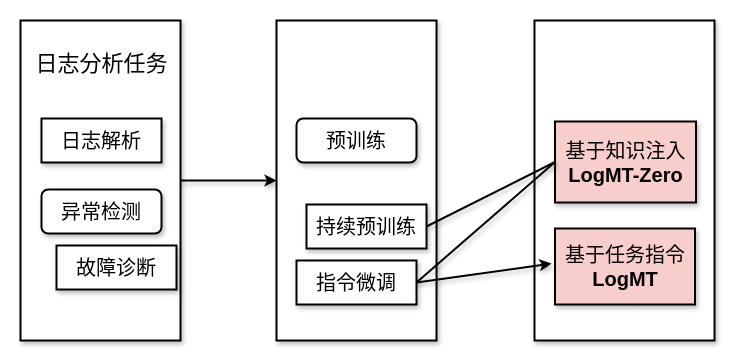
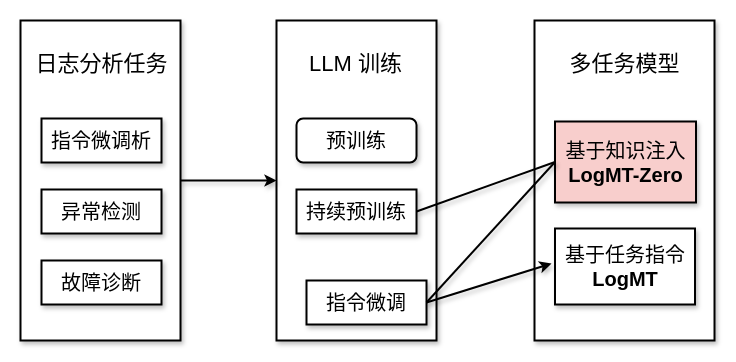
  <mxCell id="0" />
  <mxCell id="1" parent="0" />
  <mxCell id="2" value="" style="rounded=0;whiteSpace=wrap;html=1;strokeWidth=2;shadow=1;arcSize=8;fontFamily=Helvetica;labelBorderColor=none;textShadow=0;" vertex="1" parent="1"><mxGeometry x="20" y="20" width="160" height="320" as="geometry" /></mxCell>
  <mxCell id="3" value="&lt;font style=&quot;font-size: 22px;&quot;&gt;日志分析任务&lt;/font&gt;" style="text;html=1;align=center;verticalAlign=middle;whiteSpace=wrap;rounded=0;shadow=1;strokeWidth=2;fontFamily=Helvetica;labelBorderColor=none;textShadow=0;" vertex="1" parent="1"><mxGeometry x="20.5" y="49" width="161" height="30" as="geometry" /></mxCell>
- <mxCell id="4" value="&lt;font style=&quot;font-size: 20px;&quot;&gt;&lt;font style=&quot;&quot;&gt;日志解&lt;/font&gt;&lt;font style=&quot;&quot;&gt;析&lt;/font&gt;&lt;/font&gt;" style="rounded=0;whiteSpace=wrap;html=1;strokeWidth=2;shadow=1;fontFamily=Helvetica;labelBorderColor=none;textShadow=0;" vertex="1" parent="1"><mxGeometry x="41" y="118" width="120" height="44" as="geometry" /></mxCell>
- <mxCell id="5" value="&lt;font style=&quot;font-size: 20px;&quot;&gt;异常检测&lt;/font&gt;" style="whiteSpace=wrap;html=1;strokeWidth=2;shadow=1;fontFamily=Helvetica;labelBorderColor=none;textShadow=0;rounded=1;" vertex="1" parent="1"><mxGeometry x="41" y="189" width="120" height="44" as="geometry" /></mxCell>
- <mxCell id="6" value="&lt;font style=&quot;font-size: 20px;&quot;&gt;故障诊断&lt;/font&gt;" style="rounded=0;whiteSpace=wrap;html=1;strokeWidth=2;shadow=1;fontFamily=Helvetica;labelBorderColor=none;textShadow=0;" vertex="1" parent="1"><mxGeometry x="56" y="245" width="120" height="44" as="geometry" /></mxCell>
+ <mxCell id="4" value="&lt;font style=&quot;font-size: 20px;&quot;&gt;&lt;font style=&quot;&quot;&gt;指令微调&lt;/font&gt;&lt;font style=&quot;&quot;&gt;析&lt;/font&gt;&lt;/font&gt;" style="rounded=0;whiteSpace=wrap;html=1;strokeWidth=2;shadow=1;fontFamily=Helvetica;labelBorderColor=none;textShadow=0;" vertex="1" parent="1"><mxGeometry x="41" y="118" width="120" height="44" as="geometry" /></mxCell>
+ <mxCell id="5" value="&lt;font style=&quot;font-size: 20px;&quot;&gt;异常检测&lt;/font&gt;" style="rounded=0;whiteSpace=wrap;html=1;strokeWidth=2;shadow=1;fontFamily=Helvetica;labelBorderColor=none;textShadow=0;" vertex="1" parent="1"><mxGeometry x="41" y="189" width="120" height="44" as="geometry" /></mxCell>
+ <mxCell id="6" value="&lt;font style=&quot;font-size: 20px;&quot;&gt;故障诊断&lt;/font&gt;" style="rounded=0;whiteSpace=wrap;html=1;strokeWidth=2;shadow=1;fontFamily=Helvetica;labelBorderColor=none;textShadow=0;" vertex="1" parent="1"><mxGeometry x="41" y="260" width="120" height="44" as="geometry" /></mxCell>
  <mxCell id="7" value="" style="rounded=0;whiteSpace=wrap;html=1;strokeWidth=2;shadow=1;arcSize=8;fontFamily=Helvetica;labelBorderColor=none;textShadow=0;" vertex="1" parent="1"><mxGeometry x="276" y="20" width="160" height="320" as="geometry" /></mxCell>
+ <mxCell id="8" value="&lt;font style=&quot;font-size: 22px;&quot;&gt;LLM 训练&lt;/font&gt;" style="text;html=1;align=center;verticalAlign=middle;whiteSpace=wrap;rounded=0;shadow=1;strokeWidth=2;fontFamily=Helvetica;labelBorderColor=none;textShadow=0;" vertex="1" parent="1"><mxGeometry x="275" y="49" width="161" height="30" as="geometry" /></mxCell>
  <mxCell id="9" value="&lt;font style=&quot;font-size: 20px;&quot;&gt;预训练&lt;/font&gt;" style="whiteSpace=wrap;html=1;strokeWidth=2;shadow=1;fontFamily=Helvetica;labelBorderColor=none;textShadow=0;rounded=1;" vertex="1" parent="1"><mxGeometry x="296" y="118" width="120" height="44" as="geometry" /></mxCell>
- <mxCell id="10" value="&lt;font style=&quot;font-size: 20px;&quot;&gt;持续预训练&lt;/font&gt;" style="rounded=0;whiteSpace=wrap;html=1;strokeWidth=2;shadow=1;fontFamily=Helvetica;labelBorderColor=none;textShadow=0;" vertex="1" parent="1"><mxGeometry x="306" y="204" width="120" height="44" as="geometry" /></mxCell>
- <mxCell id="11" value="&lt;font style=&quot;font-size: 20px;&quot;&gt;指令微调&lt;/font&gt;" style="rounded=0;whiteSpace=wrap;html=1;strokeWidth=2;shadow=1;fontFamily=Helvetica;labelBorderColor=none;textShadow=0;" vertex="1" parent="1"><mxGeometry x="296" y="260" width="120" height="44" as="geometry" /></mxCell>
+ <mxCell id="10" value="&lt;font style=&quot;font-size: 20px;&quot;&gt;持续预训练&lt;/font&gt;" style="rounded=0;whiteSpace=wrap;html=1;strokeWidth=2;shadow=1;fontFamily=Helvetica;labelBorderColor=none;textShadow=0;" vertex="1" parent="1"><mxGeometry x="296" y="189" width="120" height="44" as="geometry" /></mxCell>
+ <mxCell id="11" value="&lt;font style=&quot;font-size: 20px;&quot;&gt;指令微调&lt;/font&gt;" style="rounded=0;whiteSpace=wrap;html=1;strokeWidth=2;shadow=1;fontFamily=Helvetica;labelBorderColor=none;textShadow=0;" vertex="1" parent="1"><mxGeometry x="306" y="280" width="120" height="44" as="geometry" /></mxCell>
  <mxCell id="12" value="" style="rounded=0;whiteSpace=wrap;html=1;strokeWidth=2;shadow=1;arcSize=8;fontFamily=Helvetica;labelBorderColor=none;textShadow=0;" vertex="1" parent="1"><mxGeometry x="534" y="20" width="180" height="320" as="geometry" /></mxCell>
- <mxCell id="14" value="&lt;div&gt;&lt;span style=&quot;font-size: 20px;&quot;&gt;基于任务指令&lt;/span&gt;&lt;/div&gt;&lt;div&gt;&lt;b style=&quot;&quot;&gt;&lt;font style=&quot;font-size: 20px;&quot;&gt;LogMT&lt;/font&gt;&lt;/b&gt;&lt;/div&gt;" style="rounded=0;whiteSpace=wrap;html=1;strokeWidth=2;shadow=1;fontFamily=Helvetica;labelBorderColor=none;textShadow=0;fillColor=#f8cecc;" vertex="1" parent="1"><mxGeometry x="554.5" y="228" width="140" height="76" as="geometry" /></mxCell>
+ <mxCell id="13" value="&lt;font style=&quot;font-size: 22px;&quot;&gt;多任务模型&lt;/font&gt;" style="text;html=1;align=center;verticalAlign=middle;whiteSpace=wrap;rounded=0;shadow=1;strokeWidth=2;fontFamily=Helvetica;labelBorderColor=none;textShadow=0;" vertex="1" parent="1"><mxGeometry x="543.5" y="49" width="161" height="30" as="geometry" /></mxCell>
+ <mxCell id="14" value="&lt;div&gt;&lt;span style=&quot;font-size: 20px;&quot;&gt;基于任务指令&lt;/span&gt;&lt;/div&gt;&lt;div&gt;&lt;b style=&quot;&quot;&gt;&lt;font style=&quot;font-size: 20px;&quot;&gt;LogMT&lt;/font&gt;&lt;/b&gt;&lt;/div&gt;" style="rounded=0;whiteSpace=wrap;html=1;strokeWidth=2;shadow=1;fontFamily=Helvetica;labelBorderColor=none;textShadow=0;" vertex="1" parent="1"><mxGeometry x="554.5" y="228" width="140" height="76" as="geometry" /></mxCell>
  <mxCell id="15" value="&lt;div&gt;&lt;font style=&quot;font-size: 20px;&quot;&gt;基于知识注入&lt;br&gt;&lt;/font&gt;&lt;div&gt;&lt;div&gt;&lt;b style=&quot;&quot;&gt;&lt;font style=&quot;font-size: 20px;&quot;&gt;LogMT-Zero&lt;/font&gt;&lt;/b&gt;&lt;/div&gt;&lt;/div&gt;&lt;/div&gt;" style="rounded=0;whiteSpace=wrap;html=1;strokeWidth=2;shadow=1;fontFamily=Helvetica;labelBorderColor=none;textShadow=0;fillColor=#f8cecc;" vertex="1" parent="1"><mxGeometry x="554.5" y="121" width="141" height="81" as="geometry" /></mxCell>
  <mxCell id="16" value="" style="endArrow=classic;html=1;rounded=0;strokeWidth=2;exitX=1;exitY=0.5;exitDx=0;exitDy=0;entryX=0;entryY=0.5;entryDx=0;entryDy=0;fontFamily=Helvetica;labelBorderColor=none;textShadow=0;shadow=1;" edge="1" parent="1" source="2" target="7"><mxGeometry width="50" height="50" relative="1" as="geometry"><mxPoint x="337" y="381" as="sourcePoint" /><mxPoint x="406" y="381" as="targetPoint" /></mxGeometry></mxCell>
  <mxCell id="17" value="" style="endArrow=none;html=1;rounded=0;strokeWidth=2;exitX=1;exitY=0.5;exitDx=0;exitDy=0;entryX=0;entryY=0.5;entryDx=0;entryDy=0;fontFamily=Helvetica;labelBorderColor=none;textShadow=0;shadow=1;" edge="1" parent="1" source="11" target="15"><mxGeometry width="50" height="50" relative="1" as="geometry"><mxPoint x="462.25" y="154" as="sourcePoint" /><mxPoint x="558.25" y="154" as="targetPoint" /></mxGeometry></mxCell>
  <mxCell id="18" value="" style="endArrow=none;html=1;rounded=0;strokeWidth=2;exitX=1;exitY=0.5;exitDx=0;exitDy=0;entryX=0;entryY=0.5;entryDx=0;entryDy=0;fontFamily=Helvetica;labelBorderColor=none;textShadow=0;shadow=1;" edge="1" parent="1" source="10" target="15"><mxGeometry width="50" height="50" relative="1" as="geometry"><mxPoint x="459" y="262" as="sourcePoint" /><mxPoint x="555" y="262" as="targetPoint" /></mxGeometry></mxCell>
  <mxCell id="19" value="" style="endArrow=classic;html=1;rounded=0;strokeWidth=2;exitX=1;exitY=0.5;exitDx=0;exitDy=0;fontFamily=Helvetica;labelBorderColor=none;textShadow=0;shadow=1;" edge="1" parent="1" source="11"><mxGeometry width="50" height="50" relative="1" as="geometry"><mxPoint x="426" y="221" as="sourcePoint" /><mxPoint x="551" y="263" as="targetPoint" /></mxGeometry></mxCell>
